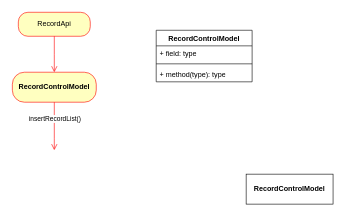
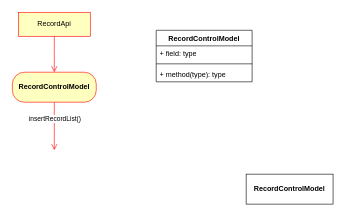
  <mxCell id="0" />
  <mxCell id="1" parent="0" />
  <mxCell id="2" value="RecordControlModel" style="swimlane;fontStyle=1;align=center;verticalAlign=top;childLayout=stackLayout;horizontal=1;startSize=26;horizontalStack=0;resizeParent=1;resizeParentMax=0;resizeLast=0;collapsible=1;marginBottom=0;whiteSpace=wrap;html=1;" vertex="1" parent="1"><mxGeometry x="260" y="50" width="160" height="86" as="geometry" /></mxCell>
  <mxCell id="3" value="+ field: type" style="text;strokeColor=none;fillColor=none;align=left;verticalAlign=top;spacingLeft=4;spacingRight=4;overflow=hidden;rotatable=0;points=[[0,0.5],[1,0.5]];portConstraint=eastwest;whiteSpace=wrap;html=1;" vertex="1" parent="2"><mxGeometry y="26" width="160" height="26" as="geometry" /></mxCell>
  <mxCell id="4" value="" style="line;strokeWidth=1;fillColor=none;align=left;verticalAlign=middle;spacingTop=-1;spacingLeft=3;spacingRight=3;rotatable=0;labelPosition=right;points=[];portConstraint=eastwest;strokeColor=inherit;" vertex="1" parent="2"><mxGeometry y="52" width="160" height="8" as="geometry" /></mxCell>
  <mxCell id="5" value="+ method(type): type" style="text;strokeColor=none;fillColor=none;align=left;verticalAlign=top;spacingLeft=4;spacingRight=4;overflow=hidden;rotatable=0;points=[[0,0.5],[1,0.5]];portConstraint=eastwest;whiteSpace=wrap;html=1;" vertex="1" parent="2"><mxGeometry y="60" width="160" height="26" as="geometry" /></mxCell>
- <mxCell id="6" value="RecordApi" style="rounded=1;whiteSpace=wrap;html=1;arcSize=40;fontColor=#000000;fillColor=#ffffc0;strokeColor=#ff0000;" vertex="1" parent="1"><mxGeometry x="30" y="20" width="120" height="40" as="geometry" /></mxCell>
+ <mxCell id="6" value="RecordApi" style="whiteSpace=wrap;html=1;arcSize=40;fontColor=#000000;fillColor=#ffffc0;strokeColor=#ff0000;rounded=0;" vertex="1" parent="1"><mxGeometry x="30" y="20" width="120" height="40" as="geometry" /></mxCell>
  <mxCell id="7" value="" style="edgeStyle=orthogonalEdgeStyle;html=1;verticalAlign=bottom;endArrow=open;endSize=8;strokeColor=#ff0000;rounded=0;" edge="1" source="6" parent="1"><mxGeometry relative="1" as="geometry"><mxPoint x="90" y="120" as="targetPoint" /></mxGeometry></mxCell>
  <mxCell id="8" value="&lt;span style=&quot;font-weight: 700;&quot;&gt;RecordControlModel&lt;/span&gt;" style="html=1;whiteSpace=wrap;" vertex="1" parent="1"><mxGeometry x="410" y="290" width="145" height="50" as="geometry" /></mxCell>
  <mxCell id="9" value="&lt;span style=&quot;font-weight: 700;&quot;&gt;RecordControlModel&lt;/span&gt;" style="rounded=1;whiteSpace=wrap;html=1;arcSize=40;fontColor=#000000;fillColor=#ffffc0;strokeColor=#ff0000;" vertex="1" parent="1"><mxGeometry x="20" y="120" width="140" height="50" as="geometry" /></mxCell>
  <mxCell id="10" value="" style="edgeStyle=orthogonalEdgeStyle;html=1;verticalAlign=bottom;endArrow=open;endSize=8;strokeColor=#ff0000;rounded=0;" edge="1" source="9" parent="1"><mxGeometry relative="1" as="geometry"><mxPoint x="90" y="250" as="targetPoint" /><Array as="points"><mxPoint x="90" y="230" /></Array></mxGeometry></mxCell>
  <mxCell id="11" value="insertRecordList()" style="edgeLabel;html=1;align=center;verticalAlign=middle;resizable=0;points=[];" vertex="1" connectable="0" parent="10"><mxGeometry x="-0.325" relative="1" as="geometry"><mxPoint as="offset" /></mxGeometry></mxCell>
